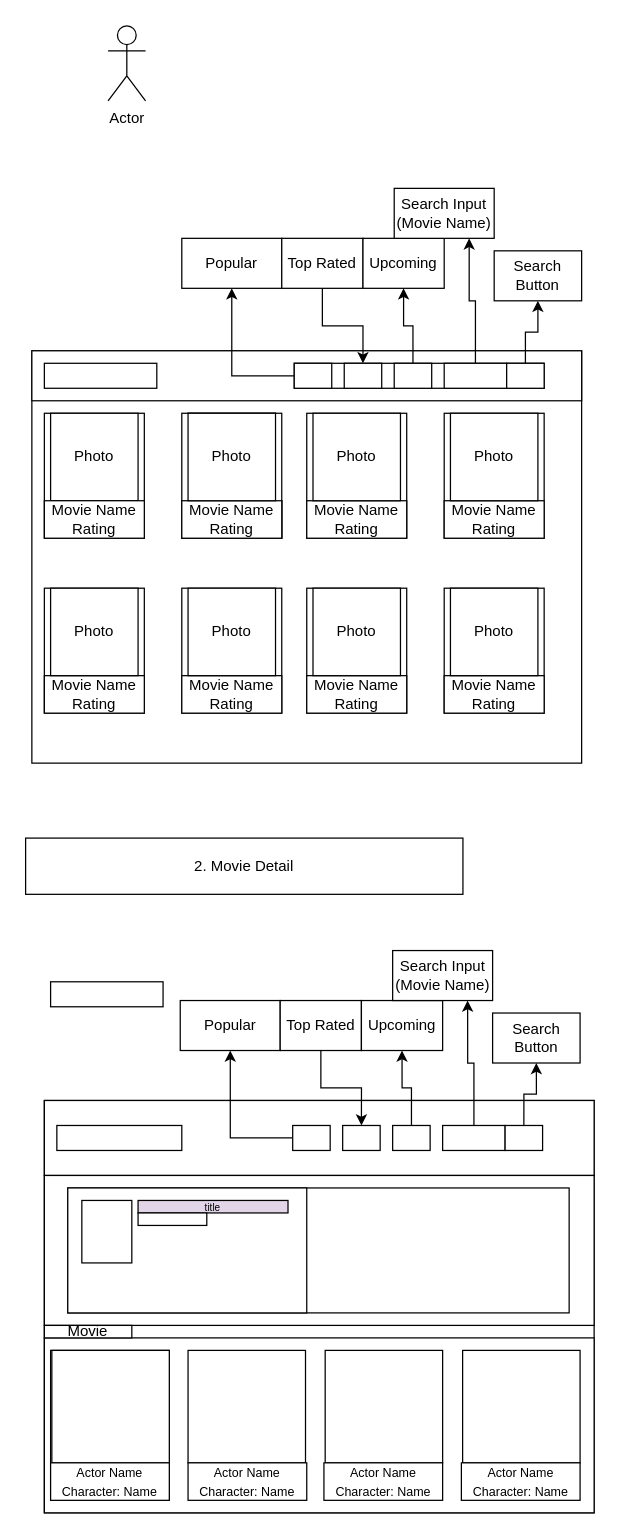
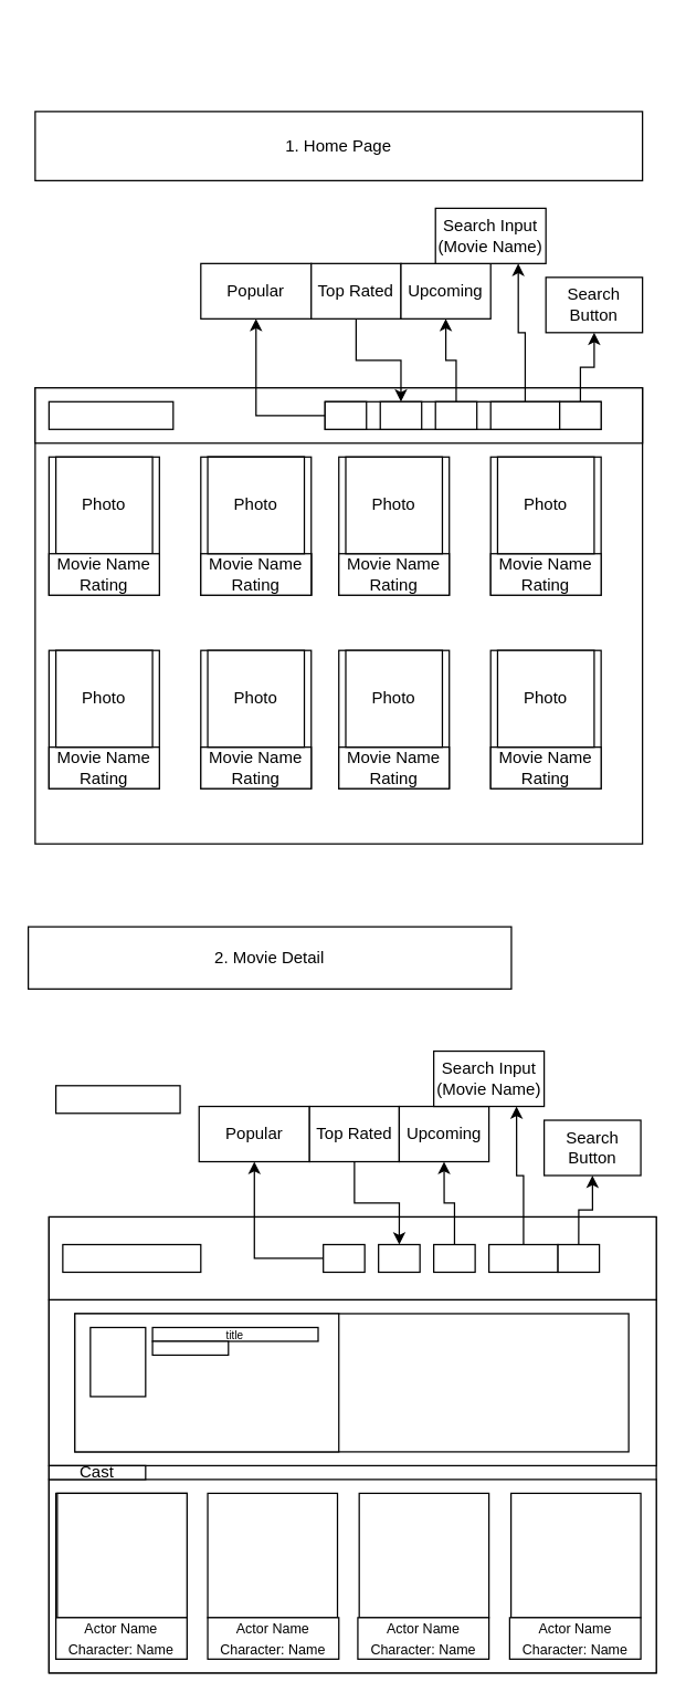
  <mxCell id="0" />
  <mxCell id="1" parent="0" />
  <mxCell id="2" value="" style="rounded=0;whiteSpace=wrap;html=1;" vertex="1" parent="1"><mxGeometry x="25" y="280" width="440" height="330" as="geometry" /></mxCell>
  <mxCell id="3" value="" style="rounded=0;whiteSpace=wrap;html=1;" vertex="1" parent="1"><mxGeometry x="25" y="280" width="440" height="40" as="geometry" /></mxCell>
  <mxCell id="4" value="" style="rounded=0;whiteSpace=wrap;html=1;" vertex="1" parent="1"><mxGeometry x="35" y="290" width="90" height="20" as="geometry" /></mxCell>
  <mxCell id="5" value="" style="rounded=0;whiteSpace=wrap;html=1;" vertex="1" parent="1"><mxGeometry x="235" y="290" width="200" height="20" as="geometry" /></mxCell>
  <mxCell id="6" value="" style="edgeStyle=orthogonalEdgeStyle;rounded=0;orthogonalLoop=1;jettySize=auto;html=1;" edge="1" parent="1" source="7" target="13"><mxGeometry relative="1" as="geometry" /></mxCell>
  <mxCell id="7" value="" style="rounded=0;whiteSpace=wrap;html=1;" vertex="1" parent="1"><mxGeometry x="235" y="290" width="30" height="20" as="geometry" /></mxCell>
  <mxCell id="8" value="" style="rounded=0;whiteSpace=wrap;html=1;" vertex="1" parent="1"><mxGeometry x="275" y="290" width="30" height="20" as="geometry" /></mxCell>
  <mxCell id="9" style="edgeStyle=orthogonalEdgeStyle;rounded=0;orthogonalLoop=1;jettySize=auto;html=1;entryX=0.5;entryY=1;entryDx=0;entryDy=0;" edge="1" parent="1" source="10" target="16"><mxGeometry relative="1" as="geometry" /></mxCell>
  <mxCell id="10" value="" style="rounded=0;whiteSpace=wrap;html=1;" vertex="1" parent="1"><mxGeometry x="315" y="290" width="30" height="20" as="geometry" /></mxCell>
  <mxCell id="11" style="edgeStyle=orthogonalEdgeStyle;rounded=0;orthogonalLoop=1;jettySize=auto;html=1;entryX=0.75;entryY=1;entryDx=0;entryDy=0;" edge="1" parent="1" source="12" target="17"><mxGeometry relative="1" as="geometry" /></mxCell>
  <mxCell id="12" value="" style="rounded=0;whiteSpace=wrap;html=1;" vertex="1" parent="1"><mxGeometry x="355" y="290" width="50" height="20" as="geometry" /></mxCell>
  <mxCell id="13" value="Popular" style="whiteSpace=wrap;html=1;rounded=0;" vertex="1" parent="1"><mxGeometry x="145" y="190" width="80" height="40" as="geometry" /></mxCell>
  <mxCell id="14" style="edgeStyle=orthogonalEdgeStyle;rounded=0;orthogonalLoop=1;jettySize=auto;html=1;entryX=0.5;entryY=0;entryDx=0;entryDy=0;" edge="1" parent="1" source="15" target="8"><mxGeometry relative="1" as="geometry" /></mxCell>
  <mxCell id="15" value="Top Rated" style="whiteSpace=wrap;html=1;rounded=0;" vertex="1" parent="1"><mxGeometry x="225" y="190" width="65" height="40" as="geometry" /></mxCell>
  <mxCell id="16" value="Upcoming" style="rounded=0;whiteSpace=wrap;html=1;" vertex="1" parent="1"><mxGeometry x="290" y="190" width="65" height="40" as="geometry" /></mxCell>
  <mxCell id="17" value="Search Input (Movie Name)" style="rounded=0;whiteSpace=wrap;html=1;" vertex="1" parent="1"><mxGeometry x="315" y="150" width="80" height="40" as="geometry" /></mxCell>
  <mxCell id="18" value="Search Button" style="rounded=0;whiteSpace=wrap;html=1;" vertex="1" parent="1"><mxGeometry x="395" y="200" width="70" height="40" as="geometry" /></mxCell>
  <mxCell id="19" style="edgeStyle=orthogonalEdgeStyle;rounded=0;orthogonalLoop=1;jettySize=auto;html=1;entryX=0.5;entryY=1;entryDx=0;entryDy=0;" edge="1" parent="1" source="20" target="18"><mxGeometry relative="1" as="geometry" /></mxCell>
  <mxCell id="20" value="" style="rounded=0;whiteSpace=wrap;html=1;" vertex="1" parent="1"><mxGeometry x="405" y="290" width="30" height="20" as="geometry" /></mxCell>
  <mxCell id="21" value="" style="rounded=0;whiteSpace=wrap;html=1;" vertex="1" parent="1"><mxGeometry x="35" y="330" width="80" height="100" as="geometry" /></mxCell>
  <mxCell id="22" value="Photo" style="whiteSpace=wrap;html=1;aspect=fixed;" vertex="1" parent="1"><mxGeometry x="40" y="330" width="70" height="70" as="geometry" /></mxCell>
  <mxCell id="23" value="Movie Name&lt;br&gt;Rating" style="rounded=0;whiteSpace=wrap;html=1;" vertex="1" parent="1"><mxGeometry x="35" y="400" width="80" height="30" as="geometry" /></mxCell>
  <mxCell id="24" value="" style="whiteSpace=wrap;html=1;aspect=fixed;" vertex="1" parent="1"><mxGeometry x="150" y="330" width="70" height="70" as="geometry" /></mxCell>
  <mxCell id="25" value="Movie Name&lt;br&gt;Rating" style="rounded=0;whiteSpace=wrap;html=1;" vertex="1" parent="1"><mxGeometry x="145" y="400" width="80" height="30" as="geometry" /></mxCell>
  <mxCell id="26" value="" style="rounded=0;whiteSpace=wrap;html=1;" vertex="1" parent="1"><mxGeometry x="145" y="330" width="80" height="100" as="geometry" /></mxCell>
  <mxCell id="27" value="Movie Name&lt;br&gt;Rating" style="rounded=0;whiteSpace=wrap;html=1;" vertex="1" parent="1"><mxGeometry x="145" y="400" width="80" height="30" as="geometry" /></mxCell>
  <mxCell id="28" value="Photo" style="whiteSpace=wrap;html=1;aspect=fixed;" vertex="1" parent="1"><mxGeometry x="150" y="330" width="70" height="70" as="geometry" /></mxCell>
  <mxCell id="29" value="" style="rounded=0;whiteSpace=wrap;html=1;" vertex="1" parent="1"><mxGeometry x="245" y="330" width="80" height="100" as="geometry" /></mxCell>
  <mxCell id="30" value="Movie Name&lt;br&gt;Rating" style="rounded=0;whiteSpace=wrap;html=1;" vertex="1" parent="1"><mxGeometry x="245" y="400" width="80" height="30" as="geometry" /></mxCell>
  <mxCell id="31" value="Photo" style="whiteSpace=wrap;html=1;aspect=fixed;" vertex="1" parent="1"><mxGeometry x="250" y="330" width="70" height="70" as="geometry" /></mxCell>
  <mxCell id="32" value="" style="rounded=0;whiteSpace=wrap;html=1;" vertex="1" parent="1"><mxGeometry x="355" y="330" width="80" height="100" as="geometry" /></mxCell>
  <mxCell id="33" value="Movie Name&lt;br&gt;Rating" style="rounded=0;whiteSpace=wrap;html=1;" vertex="1" parent="1"><mxGeometry x="355" y="400" width="80" height="30" as="geometry" /></mxCell>
  <mxCell id="34" value="Photo" style="whiteSpace=wrap;html=1;aspect=fixed;" vertex="1" parent="1"><mxGeometry x="360" y="330" width="70" height="70" as="geometry" /></mxCell>
  <mxCell id="35" value="" style="rounded=0;whiteSpace=wrap;html=1;" vertex="1" parent="1"><mxGeometry x="35" y="470" width="80" height="100" as="geometry" /></mxCell>
  <mxCell id="36" value="Movie Name&lt;br&gt;Rating" style="rounded=0;whiteSpace=wrap;html=1;" vertex="1" parent="1"><mxGeometry x="35" y="540" width="80" height="30" as="geometry" /></mxCell>
  <mxCell id="37" value="Photo" style="whiteSpace=wrap;html=1;aspect=fixed;" vertex="1" parent="1"><mxGeometry x="40" y="470" width="70" height="70" as="geometry" /></mxCell>
  <mxCell id="38" value="" style="rounded=0;whiteSpace=wrap;html=1;" vertex="1" parent="1"><mxGeometry x="145" y="470" width="80" height="100" as="geometry" /></mxCell>
  <mxCell id="39" value="Movie Name&lt;br&gt;Rating" style="rounded=0;whiteSpace=wrap;html=1;" vertex="1" parent="1"><mxGeometry x="145" y="540" width="80" height="30" as="geometry" /></mxCell>
  <mxCell id="40" value="Photo" style="whiteSpace=wrap;html=1;aspect=fixed;" vertex="1" parent="1"><mxGeometry x="150" y="470" width="70" height="70" as="geometry" /></mxCell>
  <mxCell id="41" value="" style="rounded=0;whiteSpace=wrap;html=1;" vertex="1" parent="1"><mxGeometry x="245" y="470" width="80" height="100" as="geometry" /></mxCell>
  <mxCell id="42" value="Movie Name&lt;br&gt;Rating" style="rounded=0;whiteSpace=wrap;html=1;" vertex="1" parent="1"><mxGeometry x="245" y="540" width="80" height="30" as="geometry" /></mxCell>
  <mxCell id="43" value="Photo" style="whiteSpace=wrap;html=1;aspect=fixed;" vertex="1" parent="1"><mxGeometry x="250" y="470" width="70" height="70" as="geometry" /></mxCell>
  <mxCell id="44" value="" style="rounded=0;whiteSpace=wrap;html=1;" vertex="1" parent="1"><mxGeometry x="355" y="470" width="80" height="100" as="geometry" /></mxCell>
  <mxCell id="45" value="Movie Name&lt;br&gt;Rating" style="rounded=0;whiteSpace=wrap;html=1;" vertex="1" parent="1"><mxGeometry x="355" y="540" width="80" height="30" as="geometry" /></mxCell>
  <mxCell id="46" value="Photo" style="whiteSpace=wrap;html=1;aspect=fixed;" vertex="1" parent="1"><mxGeometry x="360" y="470" width="70" height="70" as="geometry" /></mxCell>
+ <mxCell id="47" value="1. Home Page" style="rounded=0;whiteSpace=wrap;html=1;" vertex="1" parent="1"><mxGeometry x="25" y="80" width="440" height="50" as="geometry" /></mxCell>
  <mxCell id="48" value="2. Movie Detail" style="rounded=0;whiteSpace=wrap;html=1;" vertex="1" parent="1"><mxGeometry x="20" y="670" width="350" height="45" as="geometry" /></mxCell>
  <mxCell id="49" value="" style="rounded=0;whiteSpace=wrap;html=1;" vertex="1" parent="1"><mxGeometry x="35" y="880" width="440" height="330" as="geometry" /></mxCell>
- <mxCell id="50" value="Actor" style="shape=umlActor;verticalLabelPosition=bottom;verticalAlign=top;html=1;outlineConnect=0;" vertex="1" parent="1"><mxGeometry x="86" y="20" width="30" height="60" as="geometry" /></mxCell>
  <mxCell id="51" value="" style="rounded=0;whiteSpace=wrap;html=1;" vertex="1" parent="1"><mxGeometry x="35" y="880" width="440" height="60" as="geometry" /></mxCell>
  <mxCell id="52" value="" style="rounded=0;whiteSpace=wrap;html=1;" vertex="1" parent="1"><mxGeometry x="40" y="785" width="90" height="20" as="geometry" /></mxCell>
  <mxCell id="53" value="" style="edgeStyle=orthogonalEdgeStyle;rounded=0;orthogonalLoop=1;jettySize=auto;html=1;" edge="1" parent="1" source="54" target="60"><mxGeometry relative="1" as="geometry" /></mxCell>
  <mxCell id="54" value="" style="rounded=0;whiteSpace=wrap;html=1;" vertex="1" parent="1"><mxGeometry x="233.75" y="900" width="30" height="20" as="geometry" /></mxCell>
  <mxCell id="55" value="" style="rounded=0;whiteSpace=wrap;html=1;" vertex="1" parent="1"><mxGeometry x="273.75" y="900" width="30" height="20" as="geometry" /></mxCell>
  <mxCell id="56" style="edgeStyle=orthogonalEdgeStyle;rounded=0;orthogonalLoop=1;jettySize=auto;html=1;entryX=0.5;entryY=1;entryDx=0;entryDy=0;" edge="1" parent="1" source="57" target="63"><mxGeometry relative="1" as="geometry" /></mxCell>
  <mxCell id="57" value="" style="rounded=0;whiteSpace=wrap;html=1;" vertex="1" parent="1"><mxGeometry x="313.75" y="900" width="30" height="20" as="geometry" /></mxCell>
  <mxCell id="58" style="edgeStyle=orthogonalEdgeStyle;rounded=0;orthogonalLoop=1;jettySize=auto;html=1;entryX=0.75;entryY=1;entryDx=0;entryDy=0;" edge="1" parent="1" source="59" target="64"><mxGeometry relative="1" as="geometry" /></mxCell>
  <mxCell id="59" value="" style="rounded=0;whiteSpace=wrap;html=1;" vertex="1" parent="1"><mxGeometry x="353.75" y="900" width="50" height="20" as="geometry" /></mxCell>
  <mxCell id="60" value="Popular" style="whiteSpace=wrap;html=1;rounded=0;" vertex="1" parent="1"><mxGeometry x="143.75" y="800" width="80" height="40" as="geometry" /></mxCell>
  <mxCell id="61" style="edgeStyle=orthogonalEdgeStyle;rounded=0;orthogonalLoop=1;jettySize=auto;html=1;entryX=0.5;entryY=0;entryDx=0;entryDy=0;" edge="1" parent="1" source="62" target="55"><mxGeometry relative="1" as="geometry" /></mxCell>
  <mxCell id="62" value="Top Rated" style="whiteSpace=wrap;html=1;rounded=0;" vertex="1" parent="1"><mxGeometry x="223.75" y="800" width="65" height="40" as="geometry" /></mxCell>
  <mxCell id="63" value="Upcoming" style="rounded=0;whiteSpace=wrap;html=1;" vertex="1" parent="1"><mxGeometry x="288.75" y="800" width="65" height="40" as="geometry" /></mxCell>
  <mxCell id="64" value="Search Input (Movie Name)" style="rounded=0;whiteSpace=wrap;html=1;" vertex="1" parent="1"><mxGeometry x="313.75" y="760" width="80" height="40" as="geometry" /></mxCell>
  <mxCell id="65" value="Search Button" style="rounded=0;whiteSpace=wrap;html=1;" vertex="1" parent="1"><mxGeometry x="393.75" y="810" width="70" height="40" as="geometry" /></mxCell>
  <mxCell id="66" style="edgeStyle=orthogonalEdgeStyle;rounded=0;orthogonalLoop=1;jettySize=auto;html=1;exitX=0.5;exitY=0;exitDx=0;exitDy=0;entryX=0.5;entryY=1;entryDx=0;entryDy=0;" edge="1" parent="1" source="67" target="65"><mxGeometry relative="1" as="geometry" /></mxCell>
  <mxCell id="67" value="" style="rounded=0;whiteSpace=wrap;html=1;" vertex="1" parent="1"><mxGeometry x="403.75" y="900" width="30" height="20" as="geometry" /></mxCell>
  <mxCell id="68" value="" style="rounded=0;whiteSpace=wrap;html=1;" vertex="1" parent="1"><mxGeometry x="45" y="900" width="100" height="20" as="geometry" /></mxCell>
  <mxCell id="69" value="" style="rounded=0;whiteSpace=wrap;html=1;" vertex="1" parent="1"><mxGeometry x="35" y="940" width="440" height="120" as="geometry" /></mxCell>
  <mxCell id="70" value="" style="rounded=0;whiteSpace=wrap;html=1;" vertex="1" parent="1"><mxGeometry x="53.75" y="950" width="401.25" height="100" as="geometry" /></mxCell>
  <mxCell id="71" value="" style="rounded=0;whiteSpace=wrap;html=1;" vertex="1" parent="1"><mxGeometry x="35" y="1070" width="440" height="140" as="geometry" /></mxCell>
  <mxCell id="72" value="" style="rounded=0;whiteSpace=wrap;html=1;" vertex="1" parent="1"><mxGeometry x="40" y="1080" width="95" height="120" as="geometry" /></mxCell>
  <mxCell id="73" value="" style="rounded=0;whiteSpace=wrap;html=1;" vertex="1" parent="1"><mxGeometry x="41" y="1080" width="94" height="90" as="geometry" /></mxCell>
  <mxCell id="74" value="&lt;font style=&quot;font-size: 10px;&quot;&gt;Actor Name&lt;br&gt;Character: Name&lt;br&gt;&lt;/font&gt;" style="rounded=0;whiteSpace=wrap;html=1;" vertex="1" parent="1"><mxGeometry x="40" y="1170" width="95" height="30" as="geometry" /></mxCell>
  <mxCell id="75" value="" style="rounded=0;whiteSpace=wrap;html=1;" vertex="1" parent="1"><mxGeometry x="150" y="1080" width="94" height="90" as="geometry" /></mxCell>
  <mxCell id="76" value="&lt;font style=&quot;font-size: 10px;&quot;&gt;Actor Name&lt;br&gt;Character: Name&lt;br&gt;&lt;/font&gt;" style="rounded=0;whiteSpace=wrap;html=1;" vertex="1" parent="1"><mxGeometry x="150" y="1170" width="95" height="30" as="geometry" /></mxCell>
  <mxCell id="77" value="" style="rounded=0;whiteSpace=wrap;html=1;" vertex="1" parent="1"><mxGeometry x="259.75" y="1080" width="94" height="90" as="geometry" /></mxCell>
  <mxCell id="78" value="&lt;font style=&quot;font-size: 10px;&quot;&gt;Actor Name&lt;br&gt;Character: Name&lt;br&gt;&lt;/font&gt;" style="rounded=0;whiteSpace=wrap;html=1;" vertex="1" parent="1"><mxGeometry x="258.75" y="1170" width="95" height="30" as="geometry" /></mxCell>
  <mxCell id="79" value="" style="rounded=0;whiteSpace=wrap;html=1;" vertex="1" parent="1"><mxGeometry x="369.75" y="1080" width="94" height="90" as="geometry" /></mxCell>
  <mxCell id="80" value="&lt;font style=&quot;font-size: 10px;&quot;&gt;Actor Name&lt;br&gt;Character: Name&lt;br&gt;&lt;/font&gt;" style="rounded=0;whiteSpace=wrap;html=1;" vertex="1" parent="1"><mxGeometry x="368.75" y="1170" width="95" height="30" as="geometry" /></mxCell>
- <mxCell id="81" value="Movie" style="rounded=0;whiteSpace=wrap;html=1;" vertex="1" parent="1"><mxGeometry x="35" y="1060" width="70" height="10" as="geometry" /></mxCell>
+ <mxCell id="81" value="Cast" style="rounded=0;whiteSpace=wrap;html=1;" vertex="1" parent="1"><mxGeometry x="35" y="1060" width="70" height="10" as="geometry" /></mxCell>
  <mxCell id="82" value="" style="rounded=0;whiteSpace=wrap;html=1;" vertex="1" parent="1"><mxGeometry x="53.75" y="950" width="191.25" height="100" as="geometry" /></mxCell>
  <mxCell id="83" value="" style="rounded=0;whiteSpace=wrap;html=1;" vertex="1" parent="1"><mxGeometry x="65" y="960" width="40" height="50" as="geometry" /></mxCell>
- <mxCell id="84" value="&lt;font style=&quot;font-size: 8px;&quot;&gt;title&lt;/font&gt;" style="rounded=0;whiteSpace=wrap;html=1;fillColor=#e1d5e7;" vertex="1" parent="1"><mxGeometry x="110" y="960" width="120" height="10" as="geometry" /></mxCell>
+ <mxCell id="84" value="&lt;font style=&quot;font-size: 8px;&quot;&gt;title&lt;/font&gt;" style="rounded=0;whiteSpace=wrap;html=1;" vertex="1" parent="1"><mxGeometry x="110" y="960" width="120" height="10" as="geometry" /></mxCell>
  <mxCell id="85" value="" style="rounded=0;whiteSpace=wrap;html=1;" vertex="1" parent="1"><mxGeometry x="110" y="970" width="55" height="10" as="geometry" /></mxCell>
